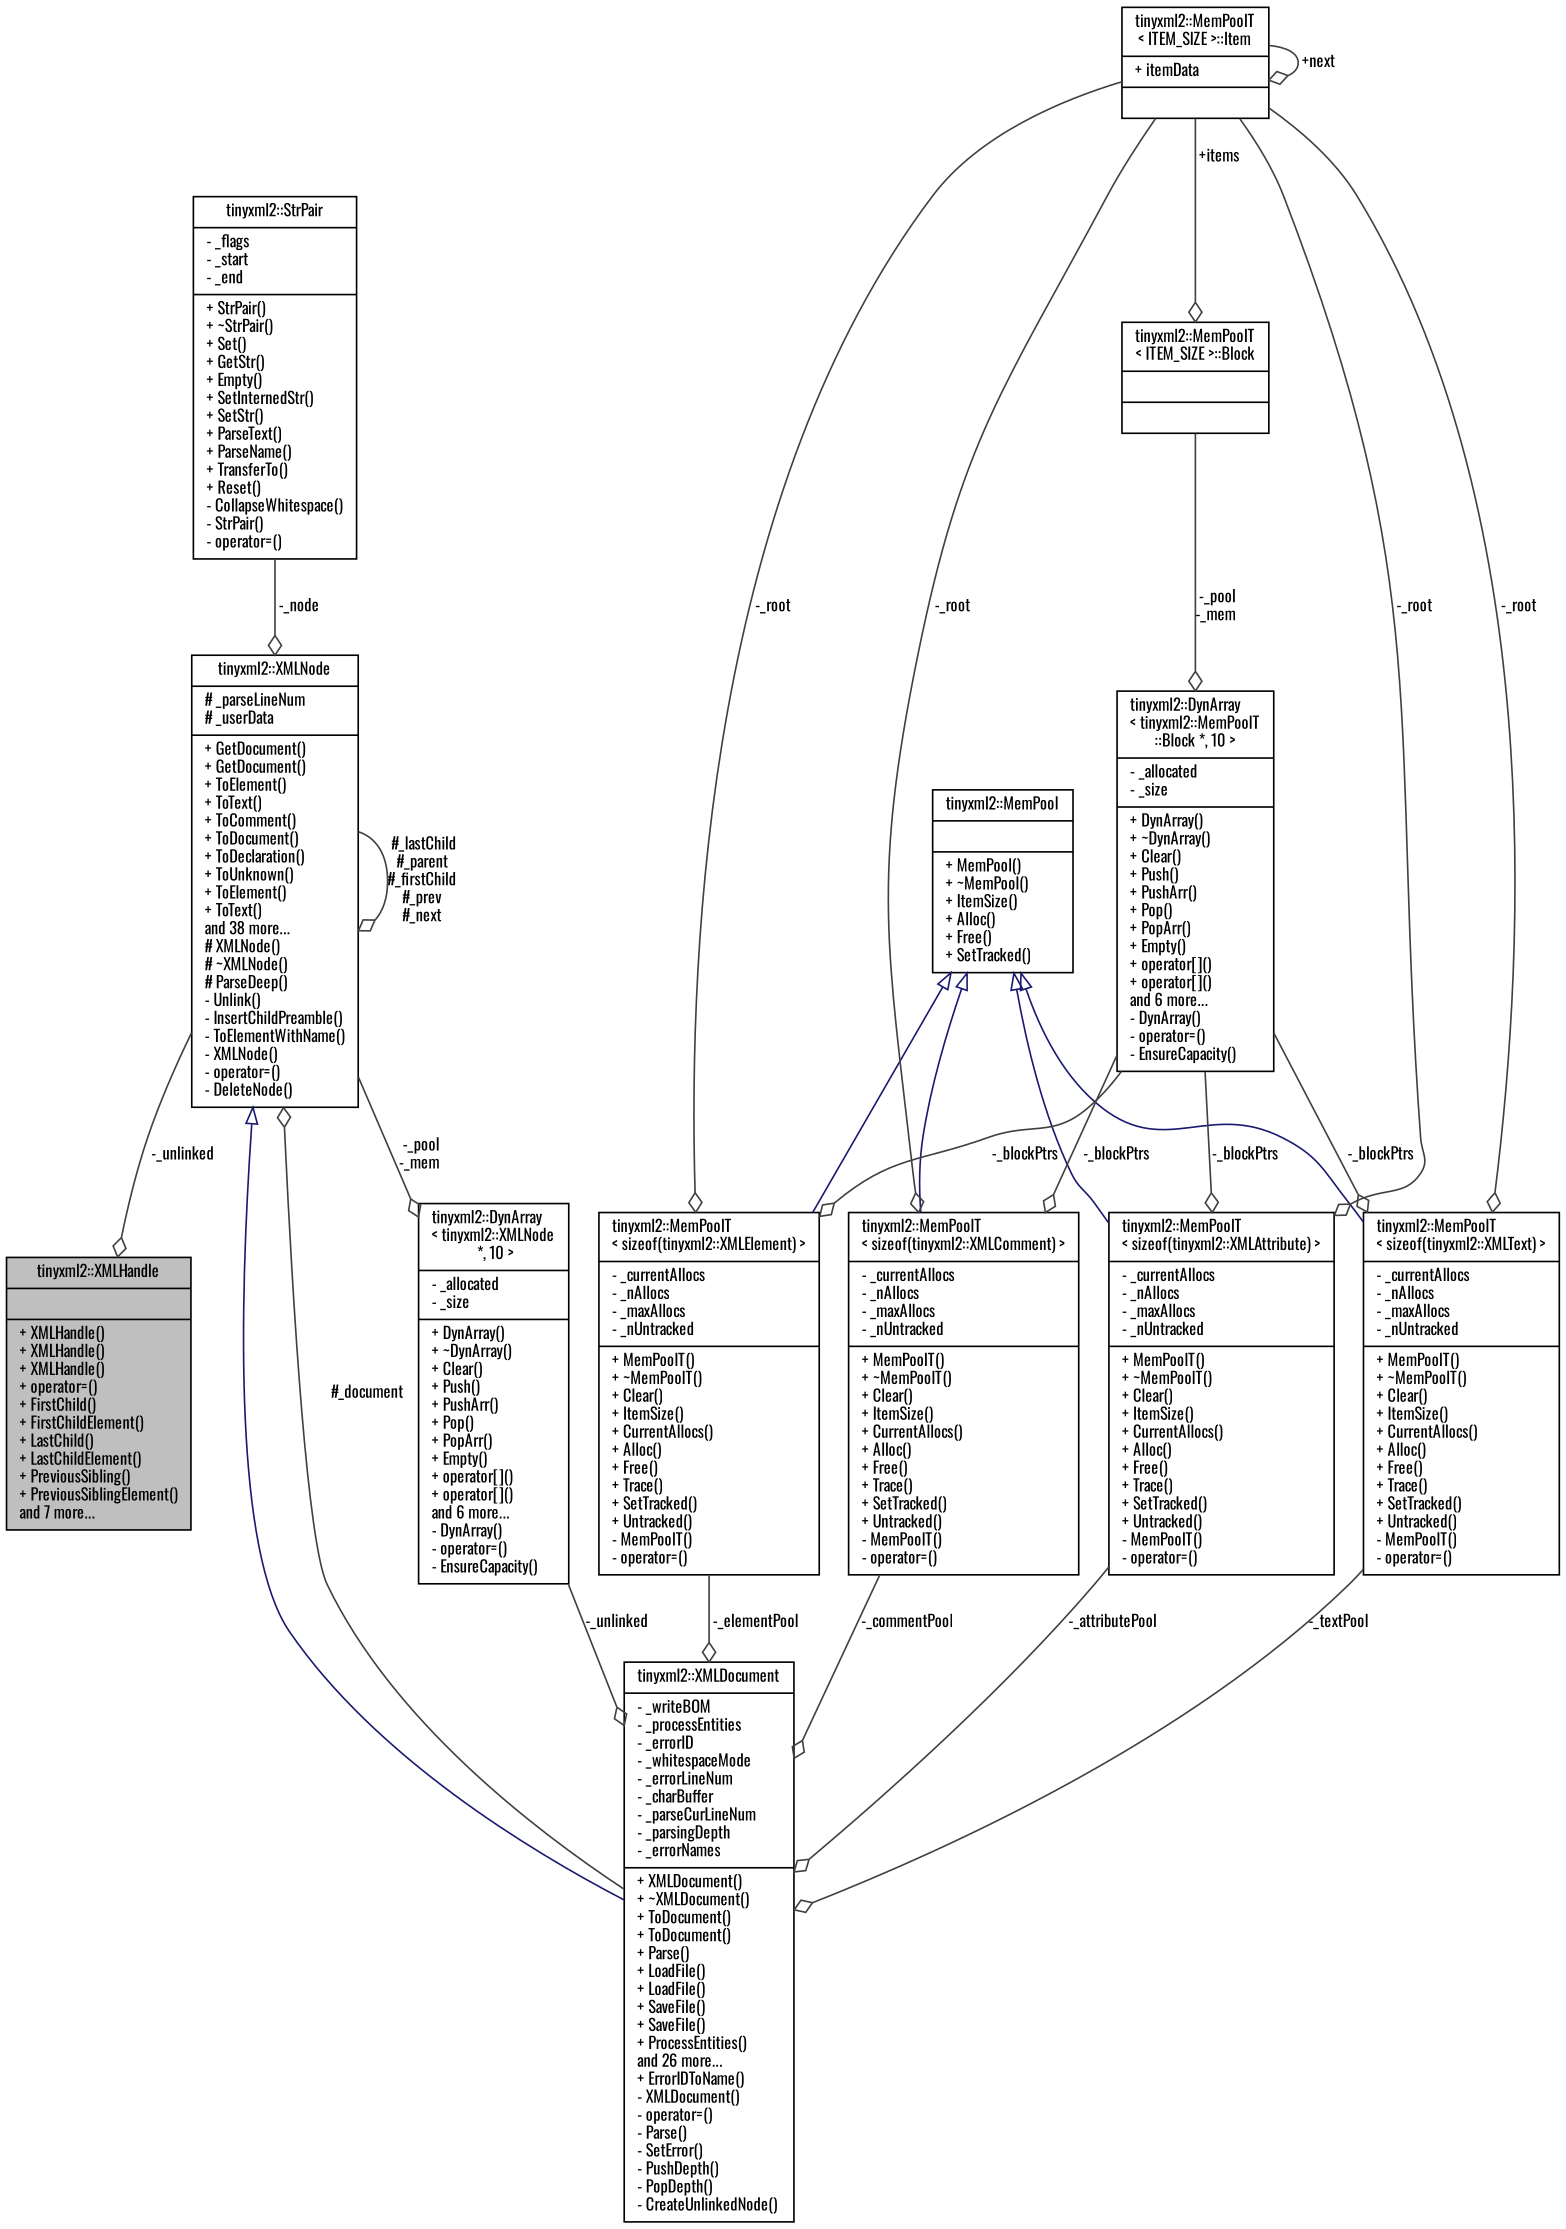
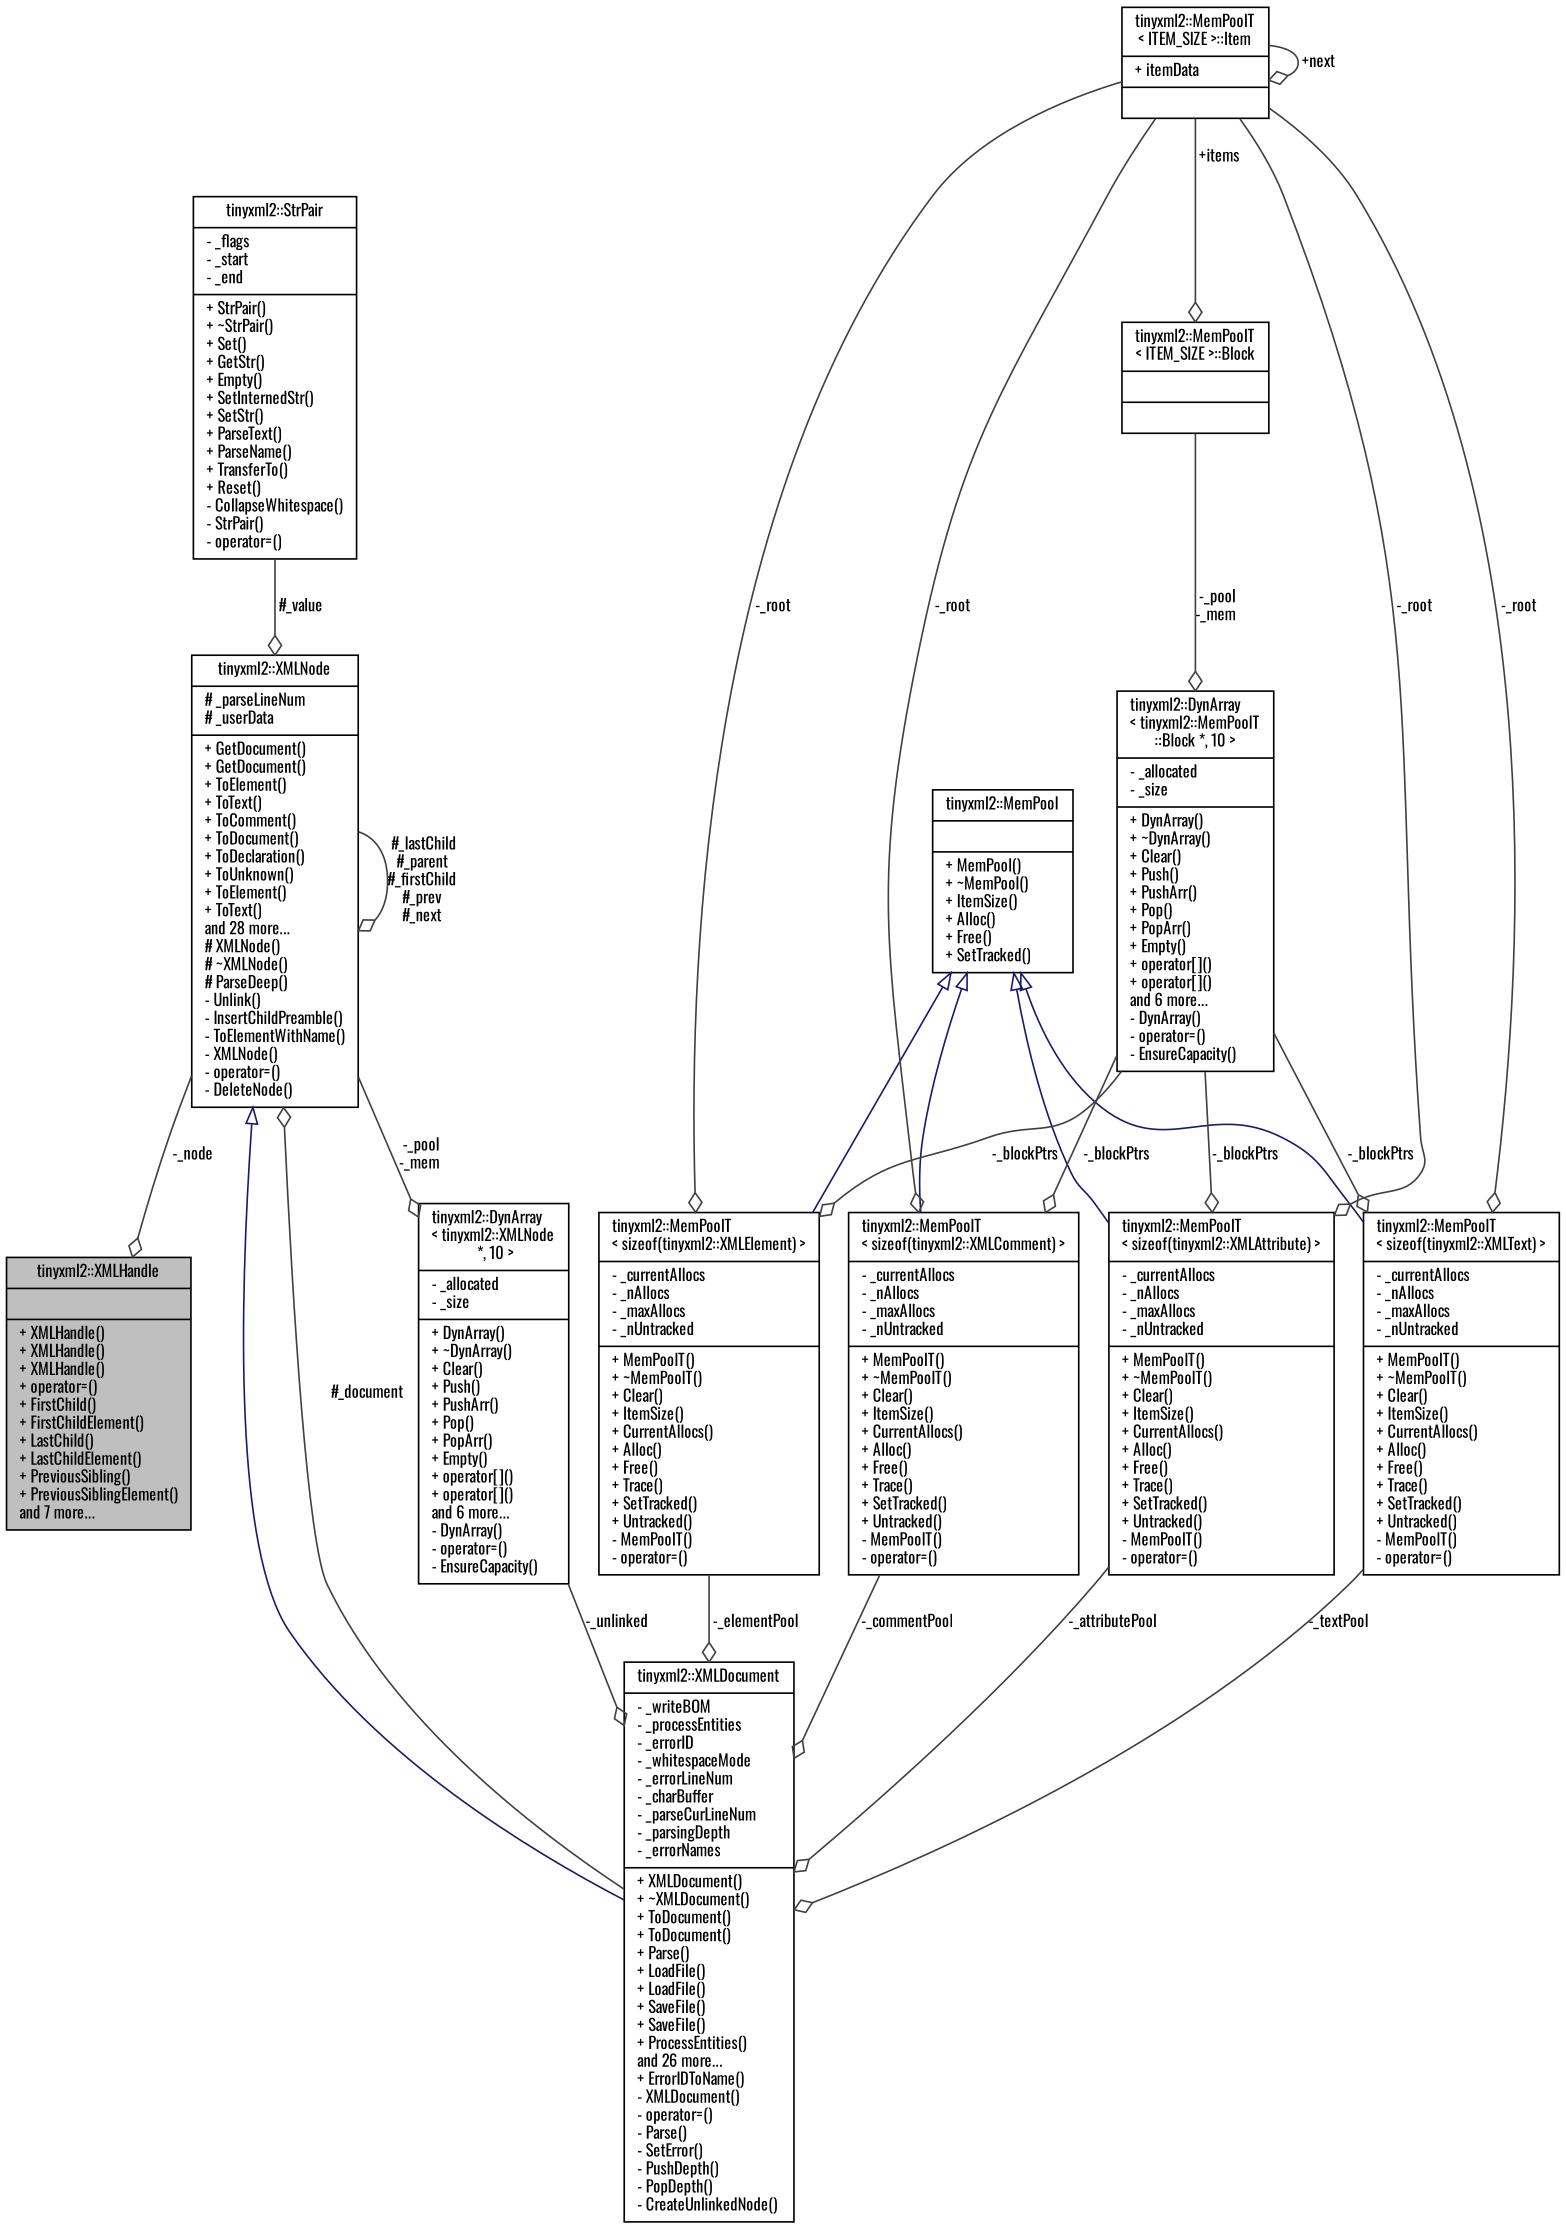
  digraph {
    fontname=Oswald
    node [color=black fillcolor=white fontname=Oswald fontsize=10 shape=record style=filled]
    edge [arrowhead=odiamond color=grey25 fontname=Oswald fontsize=10 labelfontname=Helvetica labelfontsize=10 style=solid]
    n1 [fillcolor=grey75 fontcolor=black height=0.2 label="{tinyxml2::XMLHandle\n||+ XMLHandle()\l+ XMLHandle()\l+ XMLHandle()\l+ operator=()\l+ FirstChild()\l+ FirstChildElement()\l+ LastChild()\l+ LastChildElement()\l+ PreviousSibling()\l+ PreviousSiblingElement()\land 7 more...\l}" width=0.4]
-   n2 [height=0.2 label="{tinyxml2::XMLNode\n|# _parseLineNum\l# _userData\l|+ GetDocument()\l+ GetDocument()\l+ ToElement()\l+ ToText()\l+ ToComment()\l+ ToDocument()\l+ ToDeclaration()\l+ ToUnknown()\l+ ToElement()\l+ ToText()\land 38 more...\l# XMLNode()\l# ~XMLNode()\l# ParseDeep()\l- Unlink()\l- InsertChildPreamble()\l- ToElementWithName()\l- XMLNode()\l- operator=()\l- DeleteNode()\l}" width=0.4]
+   n2 [height=0.2 label="{tinyxml2::XMLNode\n|# _parseLineNum\l# _userData\l|+ GetDocument()\l+ GetDocument()\l+ ToElement()\l+ ToText()\l+ ToComment()\l+ ToDocument()\l+ ToDeclaration()\l+ ToUnknown()\l+ ToElement()\l+ ToText()\land 28 more...\l# XMLNode()\l# ~XMLNode()\l# ParseDeep()\l- Unlink()\l- InsertChildPreamble()\l- ToElementWithName()\l- XMLNode()\l- operator=()\l- DeleteNode()\l}" width=0.4]
    n3 [height=0.2 label="{tinyxml2::XMLDocument\n|- _writeBOM\l- _processEntities\l- _errorID\l- _whitespaceMode\l- _errorLineNum\l- _charBuffer\l- _parseCurLineNum\l- _parsingDepth\l- _errorNames\l|+ XMLDocument()\l+ ~XMLDocument()\l+ ToDocument()\l+ ToDocument()\l+ Parse()\l+ LoadFile()\l+ LoadFile()\l+ SaveFile()\l+ SaveFile()\l+ ProcessEntities()\land 26 more...\l+ ErrorIDToName()\l- XMLDocument()\l- operator=()\l- Parse()\l- SetError()\l- PushDepth()\l- PopDepth()\l- CreateUnlinkedNode()\l}" width=0.4]
    n4 [height=0.2 label="{tinyxml2::DynArray\l\< tinyxml2::XMLNode\l *, 10 \>\n|- _allocated\l- _size\l|+ DynArray()\l+ ~DynArray()\l+ Clear()\l+ Push()\l+ PushArr()\l+ Pop()\l+ PopArr()\l+ Empty()\l+ operator[]()\l+ operator[]()\land 6 more...\l- DynArray()\l- operator=()\l- EnsureCapacity()\l}" width=0.4]
    n5 [height=0.2 label="{tinyxml2::MemPoolT\l\< sizeof(tinyxml2::XMLText) \>\n|- _currentAllocs\l- _nAllocs\l- _maxAllocs\l- _nUntracked\l|+ MemPoolT()\l+ ~MemPoolT()\l+ Clear()\l+ ItemSize()\l+ CurrentAllocs()\l+ Alloc()\l+ Free()\l+ Trace()\l+ SetTracked()\l+ Untracked()\l- MemPoolT()\l- operator=()\l}" width=0.4]
    n6 [height=0.2 label="{tinyxml2::MemPool\n||+ MemPool()\l+ ~MemPool()\l+ ItemSize()\l+ Alloc()\l+ Free()\l+ SetTracked()\l}" width=0.4]
    n7 [height=0.2 label="{tinyxml2::MemPoolT\l\< sizeof(tinyxml2::XMLComment) \>\n|- _currentAllocs\l- _nAllocs\l- _maxAllocs\l- _nUntracked\l|+ MemPoolT()\l+ ~MemPoolT()\l+ Clear()\l+ ItemSize()\l+ CurrentAllocs()\l+ Alloc()\l+ Free()\l+ Trace()\l+ SetTracked()\l+ Untracked()\l- MemPoolT()\l- operator=()\l}" width=0.4]
    n8 [height=0.2 label="{tinyxml2::MemPoolT\l\< sizeof(tinyxml2::XMLElement) \>\n|- _currentAllocs\l- _nAllocs\l- _maxAllocs\l- _nUntracked\l|+ MemPoolT()\l+ ~MemPoolT()\l+ Clear()\l+ ItemSize()\l+ CurrentAllocs()\l+ Alloc()\l+ Free()\l+ Trace()\l+ SetTracked()\l+ Untracked()\l- MemPoolT()\l- operator=()\l}" width=0.4]
    n9 [height=0.2 label="{tinyxml2::MemPoolT\l\< sizeof(tinyxml2::XMLAttribute) \>\n|- _currentAllocs\l- _nAllocs\l- _maxAllocs\l- _nUntracked\l|+ MemPoolT()\l+ ~MemPoolT()\l+ Clear()\l+ ItemSize()\l+ CurrentAllocs()\l+ Alloc()\l+ Free()\l+ Trace()\l+ SetTracked()\l+ Untracked()\l- MemPoolT()\l- operator=()\l}" width=0.4]
    n10 [height=0.2 label="{tinyxml2::DynArray\l\< tinyxml2::MemPoolT\l::Block *, 10 \>\n|- _allocated\l- _size\l|+ DynArray()\l+ ~DynArray()\l+ Clear()\l+ Push()\l+ PushArr()\l+ Pop()\l+ PopArr()\l+ Empty()\l+ operator[]()\l+ operator[]()\land 6 more...\l- DynArray()\l- operator=()\l- EnsureCapacity()\l}" width=0.4]
    n11 [height=0.2 label="{tinyxml2::MemPoolT\l\< ITEM_SIZE \>::Block\n||}" width=0.4]
    n12 [height=0.2 label="{tinyxml2::MemPoolT\l\< ITEM_SIZE \>::Item\n|+ itemData\l|}" width=0.4]
    n13 [height=0.2 label="{tinyxml2::StrPair\n|- _flags\l- _start\l- _end\l|+ StrPair()\l+ ~StrPair()\l+ Set()\l+ GetStr()\l+ Empty()\l+ SetInternedStr()\l+ SetStr()\l+ ParseText()\l+ ParseName()\l+ TransferTo()\l+ Reset()\l- CollapseWhitespace()\l- StrPair()\l- operator=()\l}" width=0.4]
-   n2 -> n1 [label=" -_unlinked"]
+   n2 -> n1 [label=" -_node"]
    n2 -> n2 [label=" #_lastChild\n#_parent\n#_firstChild\n#_prev\n#_next"]
    n2 -> n3 [arrowtail=onormal color=midnightblue dir=back arrowhead=""]
    n2 -> n4 [label=" -_pool\n-_mem"]
    n3 -> n2 [label=" #_document"]
    n4 -> n3 [label=" -_unlinked"]
    n5 -> n3 [label=" -_textPool"]
    n6 -> n5 [arrowtail=onormal color=midnightblue dir=back arrowhead=""]
    n6 -> n7 [arrowtail=onormal color=midnightblue dir=back arrowhead=""]
    n6 -> n8 [arrowtail=onormal color=midnightblue dir=back arrowhead=""]
    n6 -> n9 [arrowtail=onormal color=midnightblue dir=back arrowhead=""]
    n7 -> n3 [label=" -_commentPool"]
    n8 -> n3 [label=" -_elementPool"]
    n9 -> n3 [label=" -_attributePool"]
    n10 -> n5 [label=" -_blockPtrs"]
    n10 -> n7 [label=" -_blockPtrs"]
    n10 -> n8 [label=" -_blockPtrs"]
    n10 -> n9 [label=" -_blockPtrs"]
    n11 -> n10 [label=" -_pool\n-_mem"]
    n12 -> n5 [label=" -_root"]
    n12 -> n7 [label=" -_root"]
    n12 -> n8 [label=" -_root"]
    n12 -> n9 [label=" -_root"]
    n12 -> n11 [label=" +items"]
    n12 -> n12 [label=" +next"]
-   n13 -> n2 [label=" -_node"]
+   n13 -> n2 [label=" #_value"]
  }
